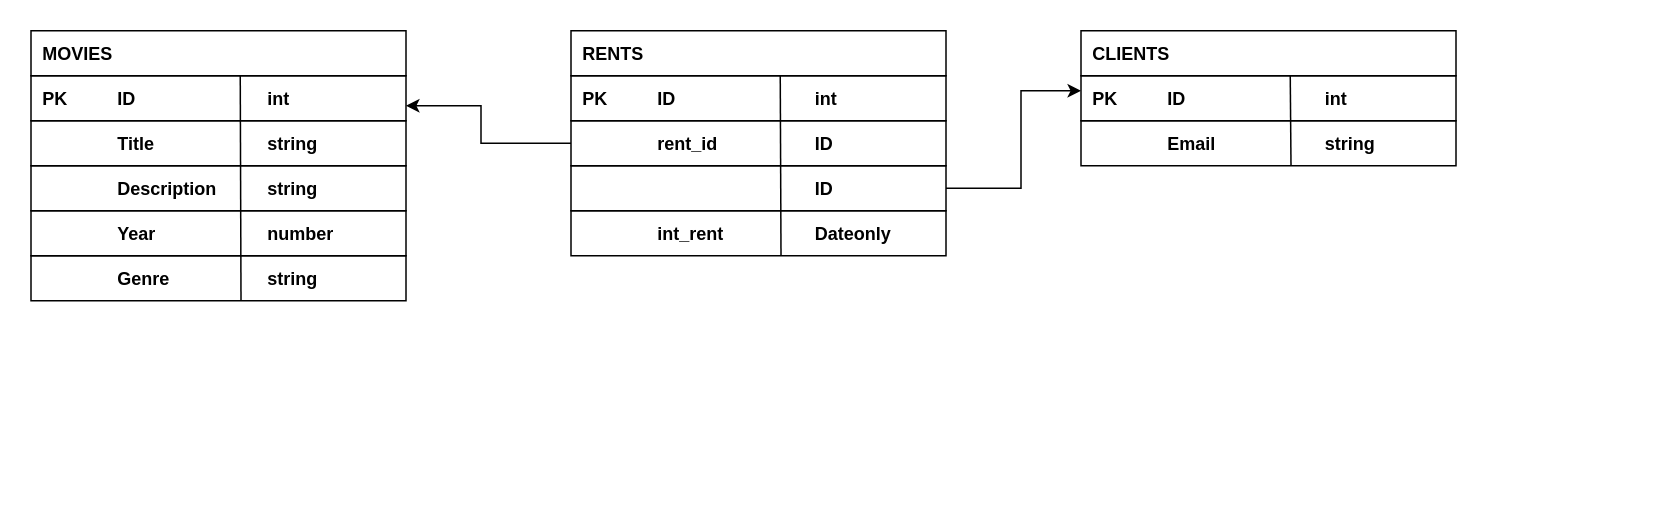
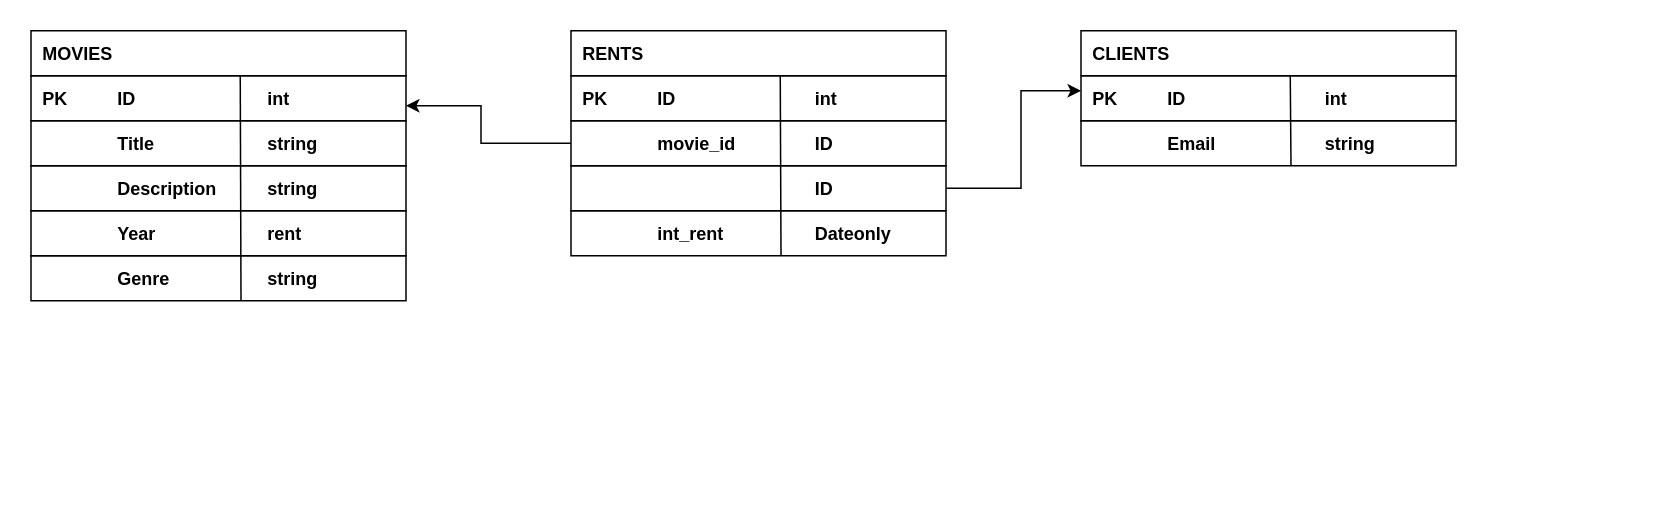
  <mxCell id="0" />
  <mxCell id="1" parent="0" />
  <mxCell id="2" value="" style="rounded=0;whiteSpace=wrap;html=1;fontStyle=0" vertex="1" parent="1"><mxGeometry x="380" y="140" width="250" height="30" as="geometry" /></mxCell>
  <mxCell id="3" value="" style="rounded=0;whiteSpace=wrap;html=1;fontStyle=0" parent="1" vertex="1"><mxGeometry x="20" y="170" width="250" height="30" as="geometry" /></mxCell>
  <mxCell id="4" value="" style="rounded=0;whiteSpace=wrap;html=1;fontStyle=0" parent="1" vertex="1"><mxGeometry x="20" y="140" width="250" height="30" as="geometry" /></mxCell>
  <mxCell id="5" value="" style="rounded=0;whiteSpace=wrap;html=1;fontStyle=0" parent="1" vertex="1"><mxGeometry x="20" y="110" width="250" height="30" as="geometry" /></mxCell>
  <mxCell id="6" value="" style="rounded=0;whiteSpace=wrap;html=1;fontStyle=0" parent="1" vertex="1"><mxGeometry x="20" y="80" width="250" height="30" as="geometry" /></mxCell>
  <mxCell id="7" value="Title" style="shape=partialRectangle;overflow=hidden;connectable=0;fillColor=none;top=0;left=0;bottom=0;right=0;align=left;spacingLeft=6;fontStyle=1;" parent="1" vertex="1"><mxGeometry x="70" y="80" width="220" height="30" as="geometry"><mxRectangle width="220" height="30" as="alternateBounds" /></mxGeometry></mxCell>
  <mxCell id="8" value="Description" style="shape=partialRectangle;overflow=hidden;connectable=0;fillColor=none;top=0;left=0;bottom=0;right=0;align=left;spacingLeft=6;fontStyle=1;" parent="1" vertex="1"><mxGeometry x="70" y="110" width="220" height="30" as="geometry"><mxRectangle width="220" height="30" as="alternateBounds" /></mxGeometry></mxCell>
  <mxCell id="9" value="Year" style="shape=partialRectangle;overflow=hidden;connectable=0;fillColor=none;top=0;left=0;bottom=0;right=0;align=left;spacingLeft=6;fontStyle=1;" parent="1" vertex="1"><mxGeometry x="70" y="140" width="220" height="30" as="geometry"><mxRectangle width="220" height="30" as="alternateBounds" /></mxGeometry></mxCell>
  <mxCell id="10" value="Genre" style="shape=partialRectangle;overflow=hidden;connectable=0;fillColor=none;top=0;left=0;bottom=0;right=0;align=left;spacingLeft=6;fontStyle=1;" parent="1" vertex="1"><mxGeometry x="70" y="170" width="220" height="30" as="geometry"><mxRectangle width="220" height="30" as="alternateBounds" /></mxGeometry></mxCell>
  <mxCell id="11" value="Id" style="shape=partialRectangle;overflow=hidden;connectable=0;fillColor=none;top=0;left=0;bottom=0;right=0;align=left;spacingLeft=6;fontStyle=1;" parent="1" vertex="1"><mxGeometry x="50" y="50" width="220" height="30" as="geometry"><mxRectangle width="220" height="30" as="alternateBounds" /></mxGeometry></mxCell>
  <mxCell id="12" value="" style="rounded=0;whiteSpace=wrap;html=1;fontStyle=0" parent="1" vertex="1"><mxGeometry x="20" y="50" width="250" height="30" as="geometry" /></mxCell>
  <mxCell id="13" value="ID" style="shape=partialRectangle;overflow=hidden;connectable=0;fillColor=none;top=0;left=0;bottom=0;right=0;align=left;spacingLeft=6;fontStyle=1;" parent="1" vertex="1"><mxGeometry x="70" y="50" width="40" height="30" as="geometry"><mxRectangle width="220" height="30" as="alternateBounds" /></mxGeometry></mxCell>
  <mxCell id="14" value="" style="rounded=0;whiteSpace=wrap;html=1;fontStyle=0" parent="1" vertex="1"><mxGeometry x="20" y="20" width="250" height="30" as="geometry" /></mxCell>
  <mxCell id="15" value="MOVIES" style="shape=partialRectangle;overflow=hidden;connectable=0;fillColor=none;top=0;left=0;bottom=0;right=0;align=left;spacingLeft=6;fontStyle=1;" parent="1" vertex="1"><mxGeometry x="20" y="20" width="240" height="30" as="geometry"><mxRectangle width="220" height="30" as="alternateBounds" /></mxGeometry></mxCell>
  <mxCell id="16" value="" style="endArrow=none;html=1;rounded=0;fontStyle=0" parent="1" edge="1"><mxGeometry width="50" height="50" relative="1" as="geometry"><mxPoint x="160" y="200" as="sourcePoint" /><mxPoint x="159.5" y="50" as="targetPoint" /></mxGeometry></mxCell>
  <mxCell id="17" value="int" style="shape=partialRectangle;overflow=hidden;connectable=0;fillColor=none;top=0;left=0;bottom=0;right=0;align=left;spacingLeft=6;fontStyle=1;" parent="1" vertex="1"><mxGeometry x="170" y="50" width="220" height="30" as="geometry"><mxRectangle width="220" height="30" as="alternateBounds" /></mxGeometry></mxCell>
  <mxCell id="18" value="string" style="shape=partialRectangle;overflow=hidden;connectable=0;fillColor=none;top=0;left=0;bottom=0;right=0;align=left;spacingLeft=6;fontStyle=1;" parent="1" vertex="1"><mxGeometry x="170" y="80" width="70" height="30" as="geometry"><mxRectangle width="220" height="30" as="alternateBounds" /></mxGeometry></mxCell>
  <mxCell id="19" value="string" style="shape=partialRectangle;overflow=hidden;connectable=0;fillColor=none;top=0;left=0;bottom=0;right=0;align=left;spacingLeft=6;fontStyle=1;" parent="1" vertex="1"><mxGeometry x="170" y="110" width="220" height="30" as="geometry"><mxRectangle width="220" height="30" as="alternateBounds" /></mxGeometry></mxCell>
- <mxCell id="20" value="number" style="shape=partialRectangle;overflow=hidden;connectable=0;fillColor=none;top=0;left=0;bottom=0;right=0;align=left;spacingLeft=6;fontStyle=1;" parent="1" vertex="1"><mxGeometry x="170" y="140" width="220" height="30" as="geometry"><mxRectangle width="220" height="30" as="alternateBounds" /></mxGeometry></mxCell>
+ <mxCell id="20" value="rent" style="shape=partialRectangle;overflow=hidden;connectable=0;fillColor=none;top=0;left=0;bottom=0;right=0;align=left;spacingLeft=6;fontStyle=1;" parent="1" vertex="1"><mxGeometry x="170" y="140" width="220" height="30" as="geometry"><mxRectangle width="220" height="30" as="alternateBounds" /></mxGeometry></mxCell>
  <mxCell id="21" value="string" style="shape=partialRectangle;overflow=hidden;connectable=0;fillColor=none;top=0;left=0;bottom=0;right=0;align=left;spacingLeft=6;fontStyle=1;" parent="1" vertex="1"><mxGeometry x="170" y="170" width="220" height="30" as="geometry"><mxRectangle width="220" height="30" as="alternateBounds" /></mxGeometry></mxCell>
  <mxCell id="22" value="PK" style="shape=partialRectangle;overflow=hidden;connectable=0;fillColor=none;top=0;left=0;bottom=0;right=0;align=left;spacingLeft=6;fontStyle=1;" parent="1" vertex="1"><mxGeometry x="20" y="50" width="30" height="30" as="geometry"><mxRectangle width="220" height="30" as="alternateBounds" /></mxGeometry></mxCell>
  <mxCell id="23" value="" style="shape=partialRectangle;overflow=hidden;connectable=0;fillColor=none;top=0;left=0;bottom=0;right=0;align=left;spacingLeft=6;fontStyle=1;" parent="1" vertex="1"><mxGeometry x="170" y="290" width="220" height="30" as="geometry"><mxRectangle width="220" height="30" as="alternateBounds" /></mxGeometry></mxCell>
  <mxCell id="24" style="edgeStyle=orthogonalEdgeStyle;rounded=0;orthogonalLoop=1;jettySize=auto;html=1;" edge="1" parent="1" source="25"><mxGeometry relative="1" as="geometry"><mxPoint x="720" y="60" as="targetPoint" /><Array as="points"><mxPoint x="680" y="125" /><mxPoint x="680" y="60" /></Array></mxGeometry></mxCell>
  <mxCell id="25" value="" style="rounded=0;whiteSpace=wrap;html=1;fontStyle=0" parent="1" vertex="1"><mxGeometry x="380" y="110" width="250" height="30" as="geometry" /></mxCell>
  <mxCell id="26" style="edgeStyle=orthogonalEdgeStyle;rounded=0;orthogonalLoop=1;jettySize=auto;html=1;" edge="1" parent="1" source="27"><mxGeometry relative="1" as="geometry"><mxPoint x="270" y="70" as="targetPoint" /><Array as="points"><mxPoint x="320" y="95" /><mxPoint x="320" y="70" /></Array></mxGeometry></mxCell>
  <mxCell id="27" value="" style="rounded=0;whiteSpace=wrap;html=1;fontStyle=0" parent="1" vertex="1"><mxGeometry x="380" y="80" width="250" height="30" as="geometry" /></mxCell>
- <mxCell id="28" value="rent_id" style="shape=partialRectangle;overflow=hidden;connectable=0;fillColor=none;top=0;left=0;bottom=0;right=0;align=left;spacingLeft=6;fontStyle=1;" parent="1" vertex="1"><mxGeometry x="430" y="80" width="220" height="30" as="geometry"><mxRectangle width="220" height="30" as="alternateBounds" /></mxGeometry></mxCell>
+ <mxCell id="28" value="movie_id" style="shape=partialRectangle;overflow=hidden;connectable=0;fillColor=none;top=0;left=0;bottom=0;right=0;align=left;spacingLeft=6;fontStyle=1;" parent="1" vertex="1"><mxGeometry x="430" y="80" width="220" height="30" as="geometry"><mxRectangle width="220" height="30" as="alternateBounds" /></mxGeometry></mxCell>
  <mxCell id="29" value="Id" style="shape=partialRectangle;overflow=hidden;connectable=0;fillColor=none;top=0;left=0;bottom=0;right=0;align=left;spacingLeft=6;fontStyle=1;" parent="1" vertex="1"><mxGeometry x="410" y="50" width="220" height="30" as="geometry"><mxRectangle width="220" height="30" as="alternateBounds" /></mxGeometry></mxCell>
  <mxCell id="30" value="" style="rounded=0;whiteSpace=wrap;html=1;fontStyle=0" parent="1" vertex="1"><mxGeometry x="380" y="50" width="250" height="30" as="geometry" /></mxCell>
  <mxCell id="31" value="ID" style="shape=partialRectangle;overflow=hidden;connectable=0;fillColor=none;top=0;left=0;bottom=0;right=0;align=left;spacingLeft=6;fontStyle=1;" parent="1" vertex="1"><mxGeometry x="430" y="50" width="220" height="30" as="geometry"><mxRectangle width="220" height="30" as="alternateBounds" /></mxGeometry></mxCell>
  <mxCell id="32" value="" style="rounded=0;whiteSpace=wrap;html=1;fontStyle=0" parent="1" vertex="1"><mxGeometry x="380" y="20" width="250" height="30" as="geometry" /></mxCell>
  <mxCell id="33" value="RENTS" style="shape=partialRectangle;overflow=hidden;connectable=0;fillColor=none;top=0;left=0;bottom=0;right=0;align=left;spacingLeft=6;fontStyle=1;" parent="1" vertex="1"><mxGeometry x="380" y="20" width="240" height="30" as="geometry"><mxRectangle width="220" height="30" as="alternateBounds" /></mxGeometry></mxCell>
  <mxCell id="34" value="" style="endArrow=none;html=1;rounded=0;fontStyle=0" parent="1" edge="1"><mxGeometry width="50" height="50" relative="1" as="geometry"><mxPoint x="520" y="170" as="sourcePoint" /><mxPoint x="519.5" y="50" as="targetPoint" /></mxGeometry></mxCell>
  <mxCell id="35" value="int" style="shape=partialRectangle;overflow=hidden;connectable=0;fillColor=none;top=0;left=0;bottom=0;right=0;align=left;spacingLeft=6;fontStyle=1;" parent="1" vertex="1"><mxGeometry x="535" y="50" width="35" height="30" as="geometry"><mxRectangle width="220" height="30" as="alternateBounds" /></mxGeometry></mxCell>
  <mxCell id="36" value="ID" style="shape=partialRectangle;overflow=hidden;connectable=0;fillColor=none;top=0;left=0;bottom=0;right=0;align=left;spacingLeft=6;fontStyle=1;" parent="1" vertex="1"><mxGeometry x="535" y="80" width="220" height="30" as="geometry"><mxRectangle width="220" height="30" as="alternateBounds" /></mxGeometry></mxCell>
  <mxCell id="37" value="ID" style="shape=partialRectangle;overflow=hidden;connectable=0;fillColor=none;top=0;left=0;bottom=0;right=0;align=left;spacingLeft=6;fontStyle=1;" parent="1" vertex="1"><mxGeometry x="535" y="110" width="35" height="30" as="geometry"><mxRectangle width="220" height="30" as="alternateBounds" /></mxGeometry></mxCell>
  <mxCell id="38" value="PK" style="shape=partialRectangle;overflow=hidden;connectable=0;fillColor=none;top=0;left=0;bottom=0;right=0;align=left;spacingLeft=6;fontStyle=1;" parent="1" vertex="1"><mxGeometry x="380" y="50" width="40" height="30" as="geometry"><mxRectangle width="220" height="30" as="alternateBounds" /></mxGeometry></mxCell>
  <mxCell id="39" value="int_rent" style="shape=partialRectangle;overflow=hidden;connectable=0;fillColor=none;top=0;left=0;bottom=0;right=0;align=left;spacingLeft=6;fontStyle=1;" vertex="1" parent="1"><mxGeometry x="430" y="140" width="220" height="30" as="geometry"><mxRectangle width="220" height="30" as="alternateBounds" /></mxGeometry></mxCell>
  <mxCell id="40" value="Dateonly" style="shape=partialRectangle;overflow=hidden;connectable=0;fillColor=none;top=0;left=0;bottom=0;right=0;align=left;spacingLeft=6;fontStyle=1;" vertex="1" parent="1"><mxGeometry x="535" y="140" width="220" height="30" as="geometry"><mxRectangle width="220" height="30" as="alternateBounds" /></mxGeometry></mxCell>
  <mxCell id="41" value="" style="rounded=0;whiteSpace=wrap;html=1;fontStyle=0" parent="1" vertex="1"><mxGeometry x="720" y="80" width="250" height="30" as="geometry" /></mxCell>
  <mxCell id="42" value="Email" style="shape=partialRectangle;overflow=hidden;connectable=0;fillColor=none;top=0;left=0;bottom=0;right=0;align=left;spacingLeft=6;fontStyle=1;" parent="1" vertex="1"><mxGeometry x="770" y="80" width="220" height="30" as="geometry"><mxRectangle width="220" height="30" as="alternateBounds" /></mxGeometry></mxCell>
  <mxCell id="43" value="Id" style="shape=partialRectangle;overflow=hidden;connectable=0;fillColor=none;top=0;left=0;bottom=0;right=0;align=left;spacingLeft=6;fontStyle=1;" parent="1" vertex="1"><mxGeometry x="750" y="50" width="220" height="30" as="geometry"><mxRectangle width="220" height="30" as="alternateBounds" /></mxGeometry></mxCell>
  <mxCell id="44" value="" style="rounded=0;whiteSpace=wrap;html=1;fontStyle=0" parent="1" vertex="1"><mxGeometry x="720" y="50" width="250" height="30" as="geometry" /></mxCell>
  <mxCell id="45" value="ID" style="shape=partialRectangle;overflow=hidden;connectable=0;fillColor=none;top=0;left=0;bottom=0;right=0;align=left;spacingLeft=6;fontStyle=1;" parent="1" vertex="1"><mxGeometry x="770" y="50" width="220" height="30" as="geometry"><mxRectangle width="220" height="30" as="alternateBounds" /></mxGeometry></mxCell>
  <mxCell id="46" value="" style="rounded=0;whiteSpace=wrap;html=1;fontStyle=0" parent="1" vertex="1"><mxGeometry x="720" y="20" width="250" height="30" as="geometry" /></mxCell>
  <mxCell id="47" value="CLIENTS" style="shape=partialRectangle;overflow=hidden;connectable=0;fillColor=none;top=0;left=0;bottom=0;right=0;align=left;spacingLeft=6;fontStyle=1;" parent="1" vertex="1"><mxGeometry x="720" y="20" width="240" height="30" as="geometry"><mxRectangle width="220" height="30" as="alternateBounds" /></mxGeometry></mxCell>
  <mxCell id="48" value="" style="endArrow=none;html=1;rounded=0;fontStyle=0" parent="1" edge="1"><mxGeometry width="50" height="50" relative="1" as="geometry"><mxPoint x="860" y="110" as="sourcePoint" /><mxPoint x="859.5" y="50" as="targetPoint" /></mxGeometry></mxCell>
  <mxCell id="49" value="int" style="shape=partialRectangle;overflow=hidden;connectable=0;fillColor=none;top=0;left=0;bottom=0;right=0;align=left;spacingLeft=6;fontStyle=1;" parent="1" vertex="1"><mxGeometry x="875" y="50" width="220" height="30" as="geometry"><mxRectangle width="220" height="30" as="alternateBounds" /></mxGeometry></mxCell>
  <mxCell id="50" value="string" style="shape=partialRectangle;overflow=hidden;connectable=0;fillColor=none;top=0;left=0;bottom=0;right=0;align=left;spacingLeft=6;fontStyle=1;" parent="1" vertex="1"><mxGeometry x="875" y="80" width="220" height="30" as="geometry"><mxRectangle width="220" height="30" as="alternateBounds" /></mxGeometry></mxCell>
  <mxCell id="51" value="PK" style="shape=partialRectangle;overflow=hidden;connectable=0;fillColor=none;top=0;left=0;bottom=0;right=0;align=left;spacingLeft=6;fontStyle=1;" parent="1" vertex="1"><mxGeometry x="720" y="50" width="40" height="30" as="geometry"><mxRectangle width="220" height="30" as="alternateBounds" /></mxGeometry></mxCell>
